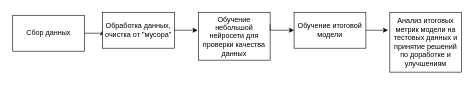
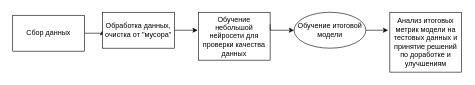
  <mxCell id="0" />
  <mxCell id="1" parent="0" />
  <mxCell id="2" style="edgeStyle=orthogonalEdgeStyle;rounded=0;orthogonalLoop=1;jettySize=auto;html=1;exitX=1;exitY=0.5;exitDx=0;exitDy=0;entryX=0;entryY=0.5;entryDx=0;entryDy=0;" edge="1" parent="1" source="3" target="4"><mxGeometry relative="1" as="geometry" /></mxCell>
  <mxCell id="3" value="Сбор данных" style="rounded=0;whiteSpace=wrap;html=1;" vertex="1" parent="1"><mxGeometry x="20" y="25" width="120" height="60" as="geometry" /></mxCell>
  <mxCell id="4" value="Обработка данных, очистка от &quot;мусора&quot;" style="rounded=0;whiteSpace=wrap;html=1;" vertex="1" parent="1"><mxGeometry x="170" y="20" width="120" height="60" as="geometry" /></mxCell>
  <mxCell id="5" value="Обучение небольшой нейросети для проверки качества данных" style="rounded=0;whiteSpace=wrap;html=1;" vertex="1" parent="1"><mxGeometry x="330" y="20" width="120" height="80" as="geometry" /></mxCell>
- <mxCell id="6" value="Обучение итоговой модели" style="rounded=0;whiteSpace=wrap;html=1;" vertex="1" parent="1"><mxGeometry x="490" y="20" width="120" height="60" as="geometry" /></mxCell>
+ <mxCell id="6" value="Обучение итоговой модели" style="ellipse;whiteSpace=wrap;html=1;" vertex="1" parent="1"><mxGeometry x="490" y="20" width="120" height="60" as="geometry" /></mxCell>
  <mxCell id="7" value="Анализ итоговых метрик модели на тестовых данных и принятие решений по доработке и улучшениям" style="rounded=0;whiteSpace=wrap;html=1;" vertex="1" parent="1"><mxGeometry x="650" y="20" width="120" height="100" as="geometry" /></mxCell>
  <mxCell id="8" style="edgeStyle=orthogonalEdgeStyle;rounded=0;orthogonalLoop=1;jettySize=auto;html=1;exitX=1;exitY=0.5;exitDx=0;exitDy=0;entryX=-0.008;entryY=0.372;entryDx=0;entryDy=0;entryPerimeter=0;" edge="1" parent="1" source="4" target="5"><mxGeometry relative="1" as="geometry" /></mxCell>
  <mxCell id="9" style="edgeStyle=orthogonalEdgeStyle;rounded=0;orthogonalLoop=1;jettySize=auto;html=1;exitX=1;exitY=0.25;exitDx=0;exitDy=0;entryX=0;entryY=0.5;entryDx=0;entryDy=0;" edge="1" parent="1" source="5" target="6"><mxGeometry relative="1" as="geometry"><Array as="points"><mxPoint x="450" y="50" /></Array></mxGeometry></mxCell>
  <mxCell id="10" style="edgeStyle=orthogonalEdgeStyle;rounded=0;orthogonalLoop=1;jettySize=auto;html=1;exitX=1;exitY=0.5;exitDx=0;exitDy=0;entryX=-0.024;entryY=0.304;entryDx=0;entryDy=0;entryPerimeter=0;" edge="1" parent="1" source="6" target="7"><mxGeometry relative="1" as="geometry" /></mxCell>
